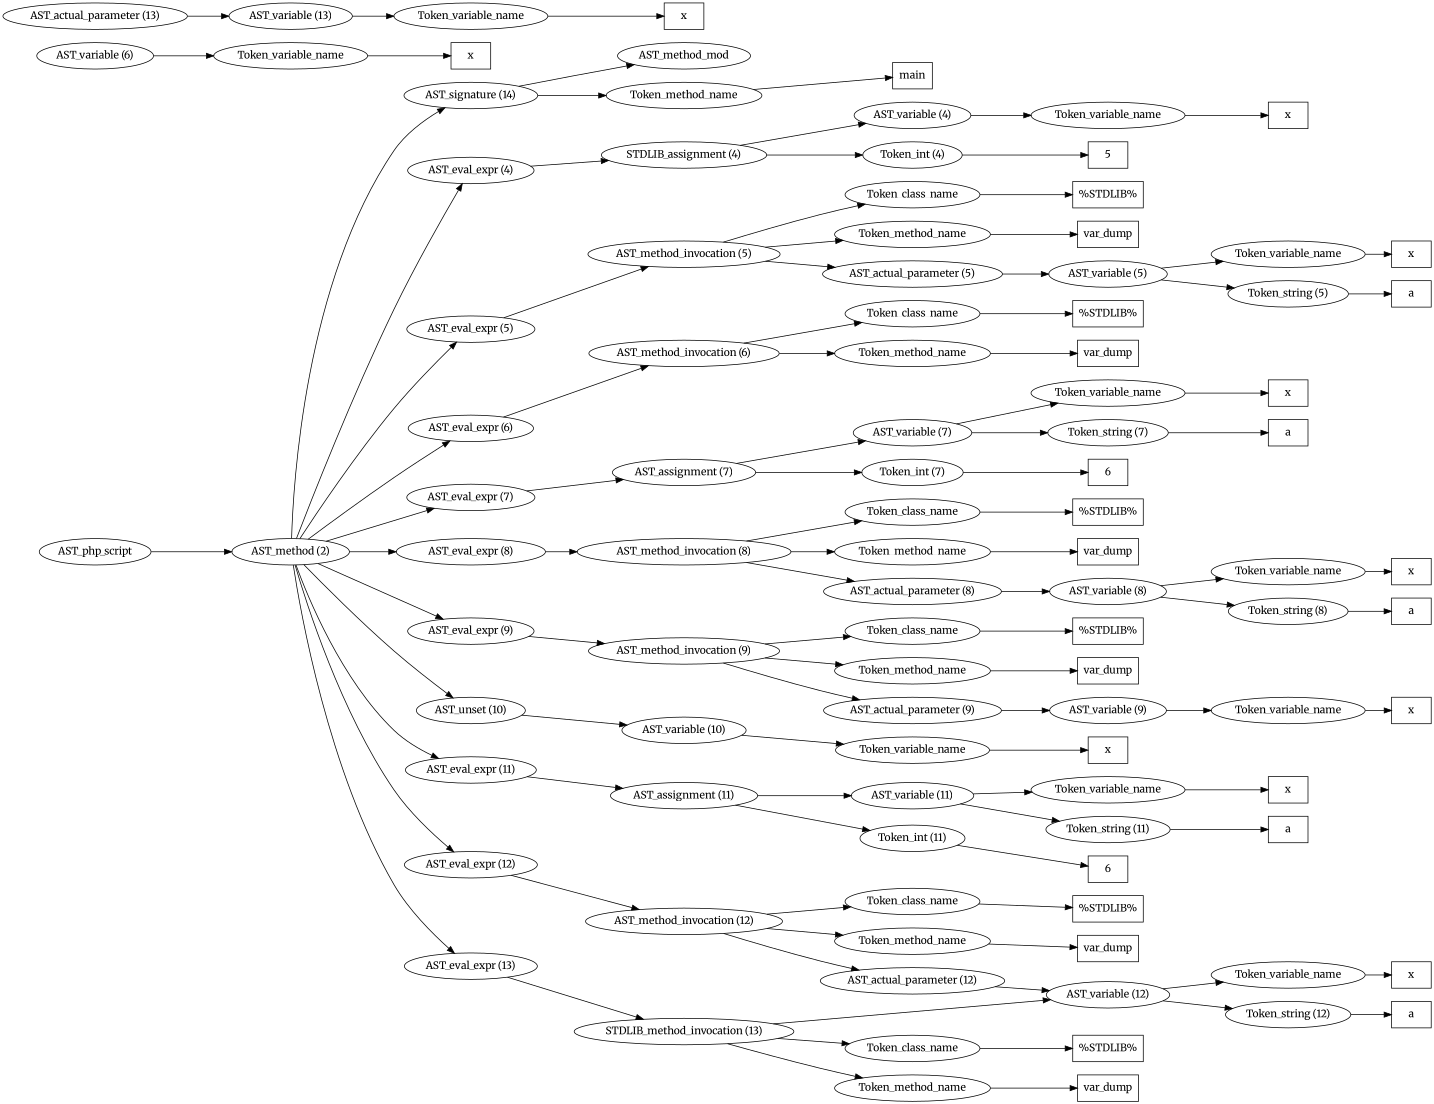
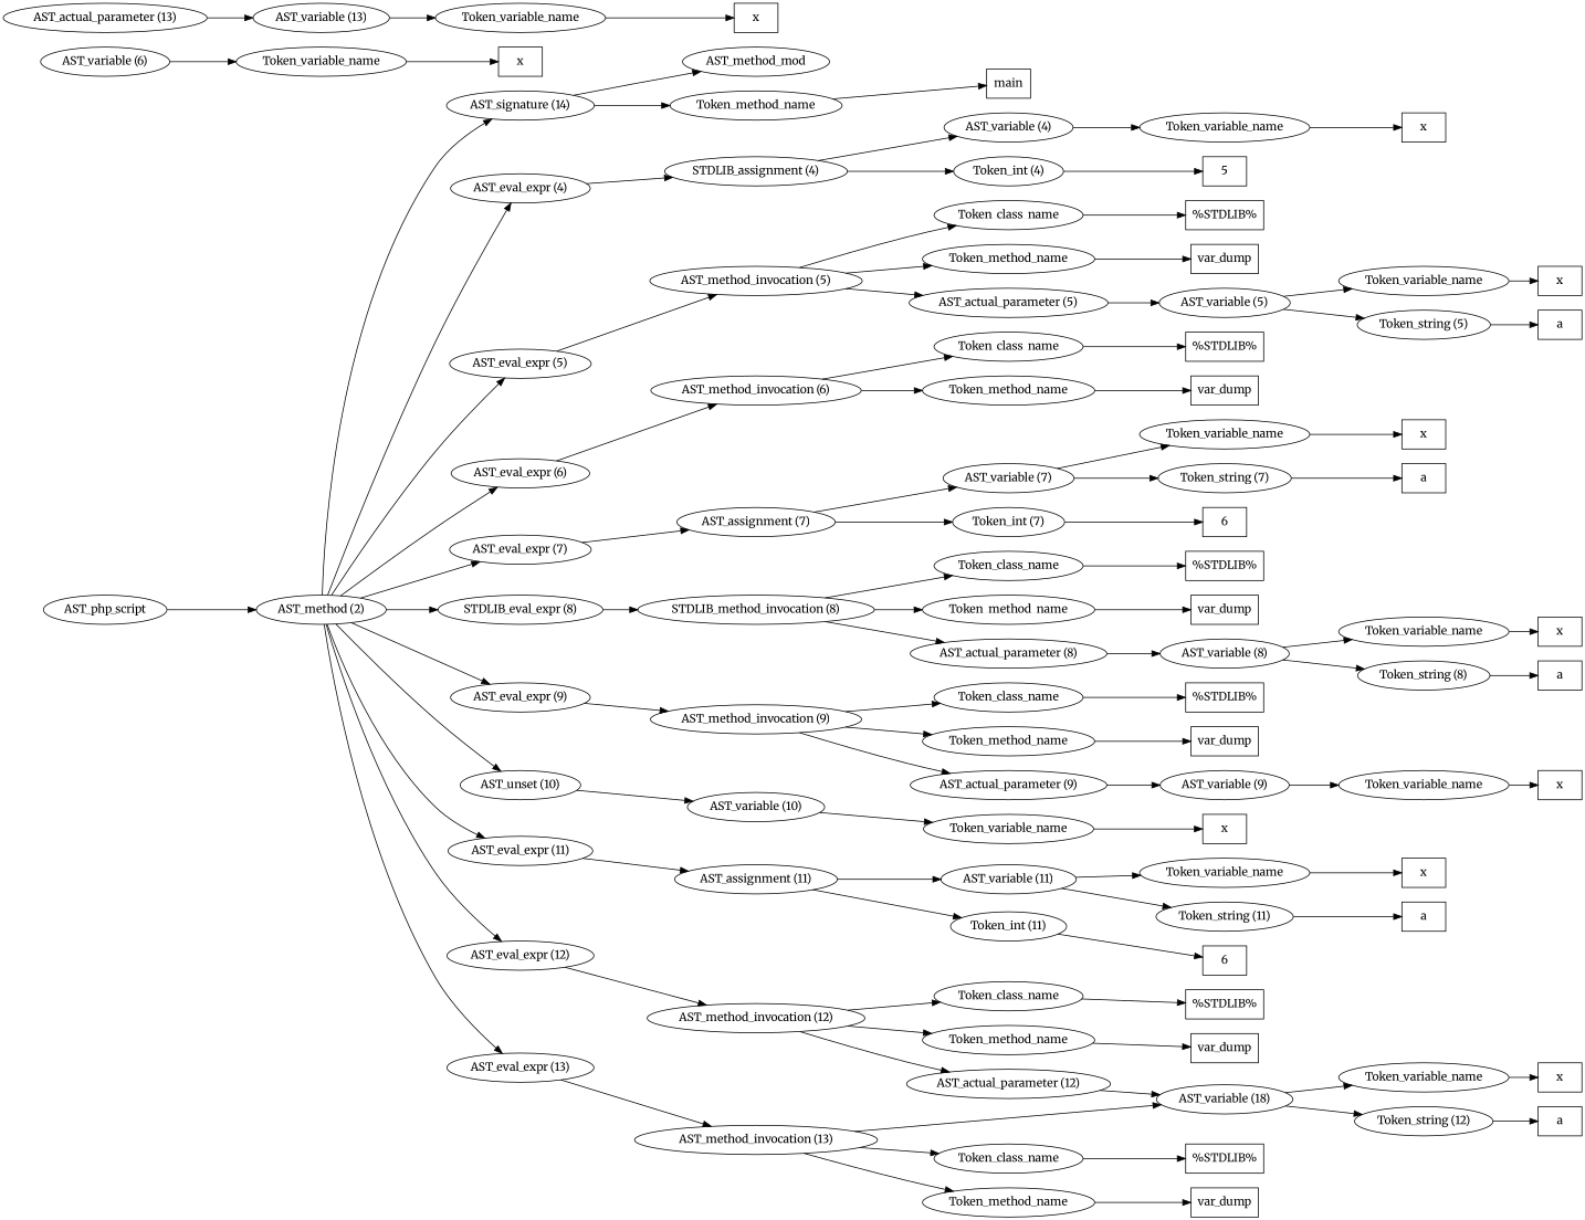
  digraph {
    fontname=Merriweather
    rankdir=LR
    node [fontname=Merriweather]
    edge [fontname=Merriweather]
    n1 [label=AST_php_script]
    n2 [label="AST_method (2)"]
    n3 [label="AST_signature (14)"]
    n4 [label="AST_eval_expr (4)"]
    n5 [label="AST_eval_expr (5)"]
    n6 [label="AST_eval_expr (6)"]
    n7 [label="AST_eval_expr (7)"]
-   n8 [label="AST_eval_expr (8)"]
+   n8 [label="STDLIB_eval_expr (8)"]
    n9 [label="AST_eval_expr (9)"]
    n10 [label="AST_unset (10)"]
    n11 [label="AST_eval_expr (11)"]
    n12 [label="AST_eval_expr (12)"]
    n13 [label="AST_eval_expr (13)"]
    n14 [label=AST_method_mod]
    n15 [label=Token_method_name]
    n16 [label="STDLIB_assignment (4)"]
    n17 [label="AST_method_invocation (5)"]
    n18 [label="AST_method_invocation (6)"]
    n19 [label="AST_assignment (7)"]
-   n20 [label="AST_method_invocation (8)"]
+   n20 [label="STDLIB_method_invocation (8)"]
    n21 [label="AST_method_invocation (9)"]
    n22 [label="AST_variable (10)"]
    n23 [label="AST_assignment (11)"]
    n24 [label="AST_method_invocation (12)"]
-   n25 [label="STDLIB_method_invocation (13)"]
+   n25 [label="AST_method_invocation (13)"]
    n26 [label=main shape=box]
    n27 [label="AST_variable (4)"]
    n28 [label="Token_int (4)"]
    n29 [label=Token_variable_name]
    n30 [label=5 shape=box]
    n31 [label=x shape=box]
    n32 [label=Token_class_name]
    n33 [label=Token_method_name]
    n34 [label="AST_actual_parameter (5)"]
    n35 [label="%STDLIB%" shape=box]
    n36 [label=var_dump shape=box]
    n37 [label="AST_variable (5)"]
    n38 [label=Token_variable_name]
    n39 [label="Token_string (5)"]
    n40 [label=x shape=box]
    n41 [label=a shape=box]
    n42 [label=Token_class_name]
    n43 [label=Token_method_name]
    n44 [label="%STDLIB%" shape=box]
    n45 [label=var_dump shape=box]
    n46 [label="AST_variable (6)"]
    n47 [label=Token_variable_name]
    n48 [label=x shape=box]
    n49 [label="AST_variable (7)"]
    n50 [label="Token_int (7)"]
    n51 [label=Token_variable_name]
    n52 [label="Token_string (7)"]
    n53 [label=6 shape=box]
    n54 [label=x shape=box]
    n55 [label=a shape=box]
    n56 [label=Token_class_name]
    n57 [label=Token_method_name]
    n58 [label="AST_actual_parameter (8)"]
    n59 [label="%STDLIB%" shape=box]
    n60 [label=var_dump shape=box]
    n61 [label="AST_variable (8)"]
    n62 [label=Token_variable_name]
    n63 [label="Token_string (8)"]
    n64 [label=x shape=box]
    n65 [label=a shape=box]
    n66 [label=Token_class_name]
    n67 [label=Token_method_name]
    n68 [label="AST_actual_parameter (9)"]
    n69 [label="%STDLIB%" shape=box]
    n70 [label=var_dump shape=box]
    n71 [label="AST_variable (9)"]
    n72 [label=Token_variable_name]
    n73 [label=x shape=box]
    n74 [label=Token_variable_name]
    n75 [label=x shape=box]
    n76 [label="AST_variable (11)"]
    n77 [label="Token_int (11)"]
    n78 [label=Token_variable_name]
    n79 [label="Token_string (11)"]
    n80 [label=6 shape=box]
    n81 [label=x shape=box]
    n82 [label=a shape=box]
    n83 [label=Token_class_name]
    n84 [label=Token_method_name]
    n85 [label="AST_actual_parameter (12)"]
    n86 [label="%STDLIB%" shape=box]
    n87 [label=var_dump shape=box]
-   n88 [label="AST_variable (12)"]
+   n88 [label="AST_variable (18)"]
    n89 [label=Token_variable_name]
    n90 [label="Token_string (12)"]
    n91 [label=x shape=box]
    n92 [label=a shape=box]
    n93 [label=Token_class_name]
    n94 [label=Token_method_name]
    n95 [label="%STDLIB%" shape=box]
    n96 [label=var_dump shape=box]
    n97 [label="AST_actual_parameter (13)"]
    n98 [label="AST_variable (13)"]
    n99 [label=Token_variable_name]
    n100 [label=x shape=box]
    n1 -> n2
    n2 -> n3
    n2 -> n4
    n2 -> n5
    n2 -> n6
    n2 -> n7
    n2 -> n8
    n2 -> n9
    n2 -> n10
    n2 -> n11
    n2 -> n12
    n2 -> n13
    n3 -> n14
    n3 -> n15
    n4 -> n16
    n5 -> n17
    n6 -> n18
    n7 -> n19
    n8 -> n20
    n9 -> n21
    n10 -> n22
    n11 -> n23
    n12 -> n24
    n13 -> n25
    n15 -> n26
    n16 -> n27
    n16 -> n28
    n17 -> n32
    n17 -> n33
    n17 -> n34
    n18 -> n42
    n18 -> n43
    n19 -> n49
    n19 -> n50
    n20 -> n56
    n20 -> n57
    n20 -> n58
    n21 -> n66
    n21 -> n67
    n21 -> n68
    n22 -> n74
    n23 -> n76
    n23 -> n77
    n24 -> n83
    n24 -> n84
    n24 -> n85
    n25 -> n88
    n25 -> n93
    n25 -> n94
    n27 -> n29
    n28 -> n30
    n29 -> n31
    n32 -> n35
    n33 -> n36
    n34 -> n37
    n37 -> n38
    n37 -> n39
    n38 -> n40
    n39 -> n41
    n42 -> n44
    n43 -> n45
    n46 -> n47
    n47 -> n48
    n49 -> n51
    n49 -> n52
    n50 -> n53
    n51 -> n54
    n52 -> n55
    n56 -> n59
    n57 -> n60
    n58 -> n61
    n61 -> n62
    n61 -> n63
    n62 -> n64
    n63 -> n65
    n66 -> n69
    n67 -> n70
    n68 -> n71
    n71 -> n72
    n72 -> n73
    n74 -> n75
    n76 -> n78
    n76 -> n79
    n77 -> n80
    n78 -> n81
    n79 -> n82
    n83 -> n86
    n84 -> n87
    n85 -> n88
    n88 -> n89
    n88 -> n90
    n89 -> n91
    n90 -> n92
    n93 -> n95
    n94 -> n96
    n97 -> n98
    n98 -> n99
    n99 -> n100
  }
